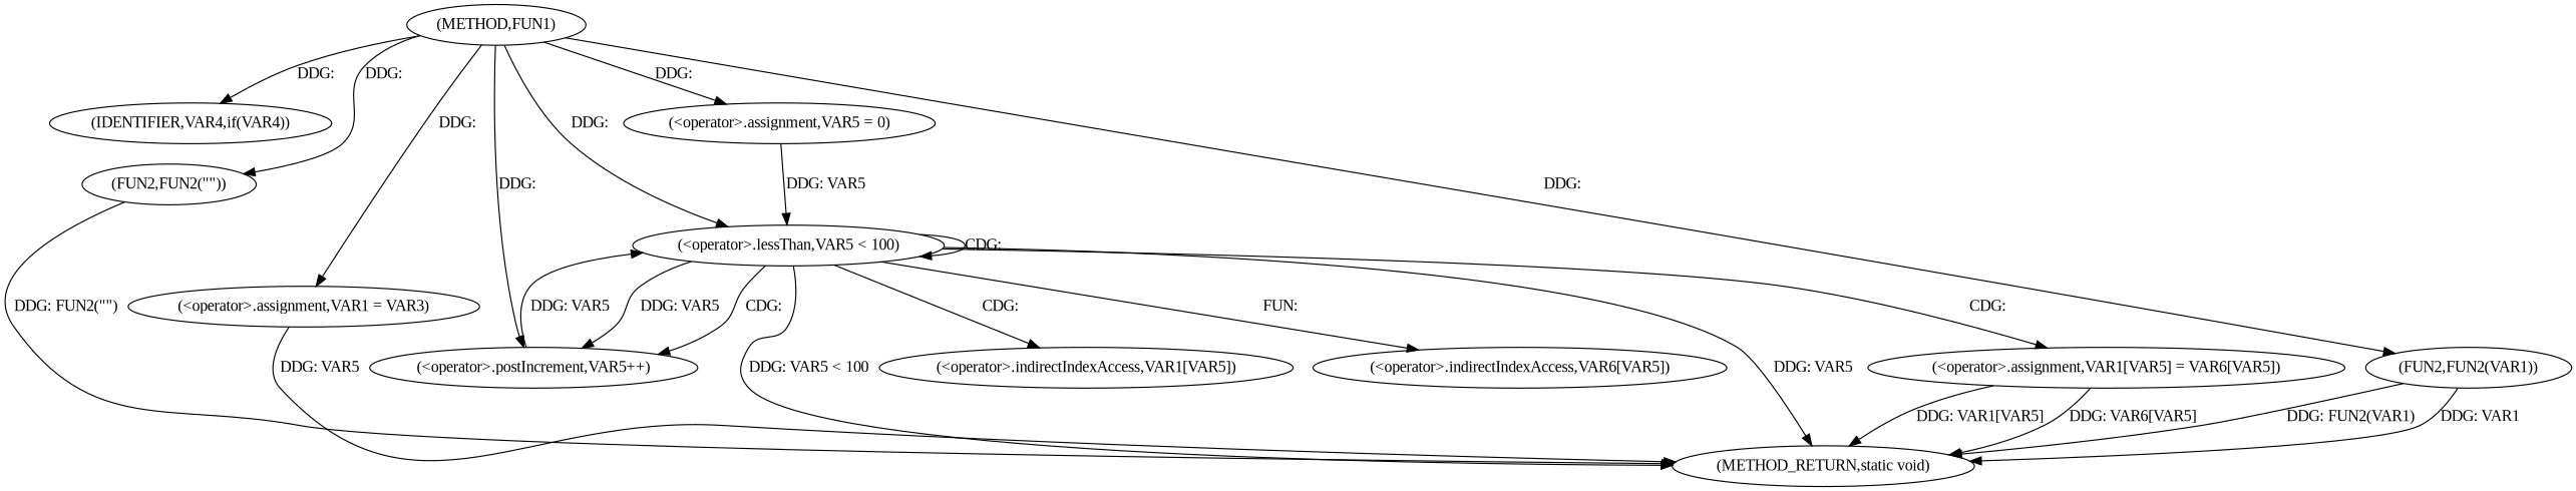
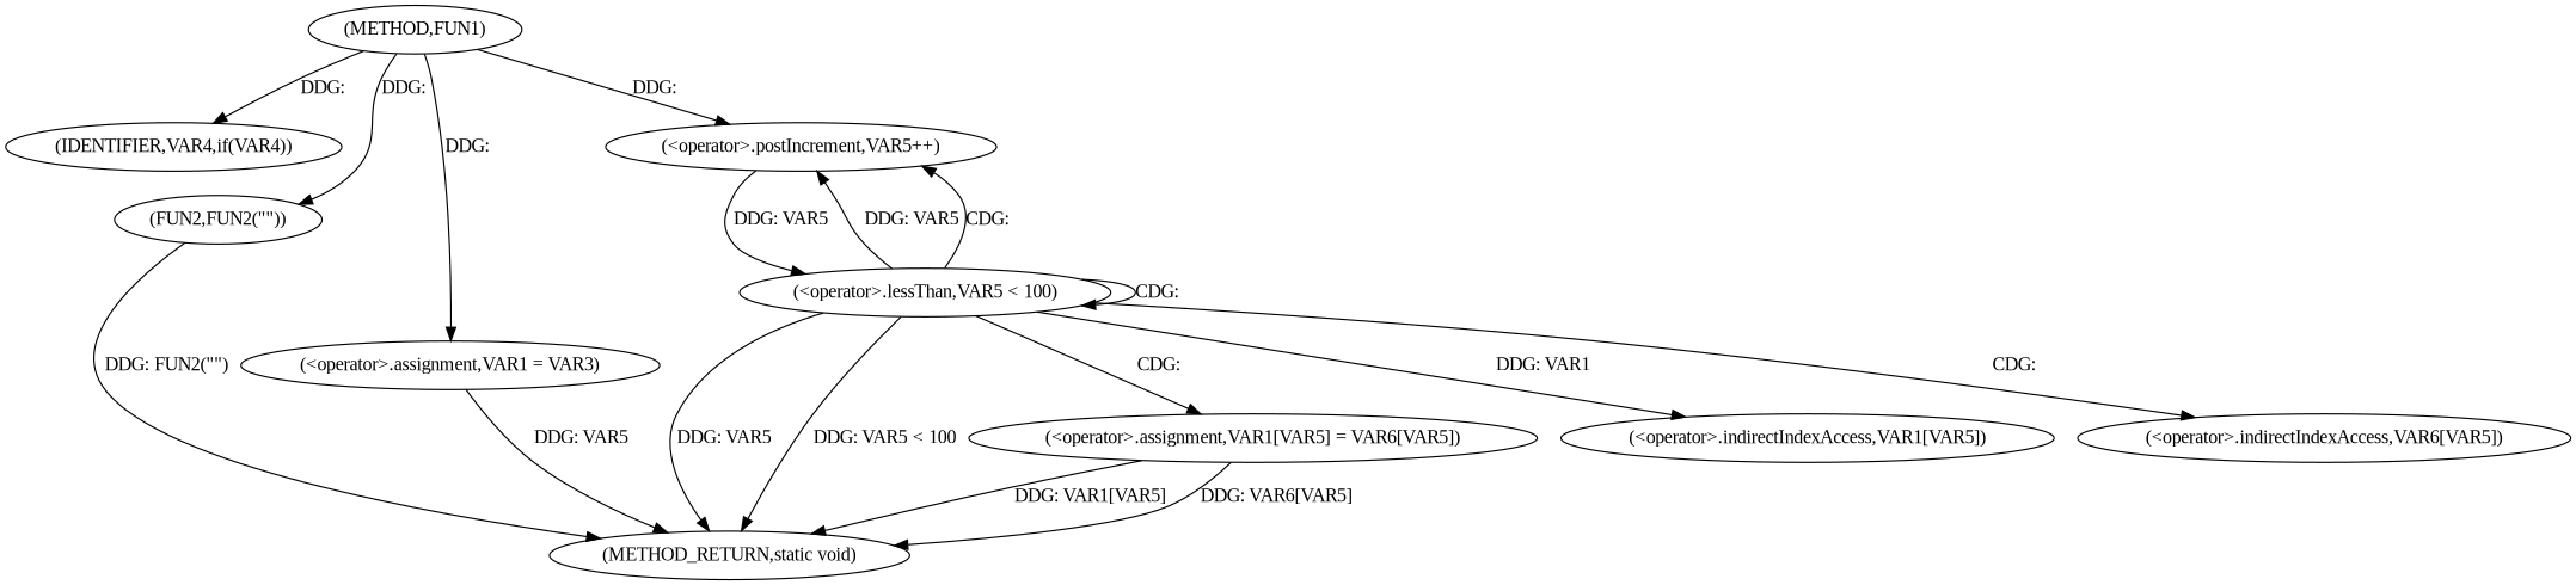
  digraph {
    fontname="Liberation Serif"
    node [fontname="Liberation Serif"]
    edge [fontname="Liberation Serif"]
    n1 [label="(METHOD,FUN1)"]
    n2 [label="(IDENTIFIER,VAR4,if(VAR4))"]
    n3 [label="(FUN2,FUN2(\"\"))"]
    n4 [label="(<operator>.assignment,VAR1 = VAR3)"]
-   n5 [label="(<operator>.assignment,VAR5 = 0)"]
    n6 [label="(<operator>.lessThan,VAR5 < 100)"]
    n7 [label="(<operator>.postIncrement,VAR5++)"]
-   n8 [label="(FUN2,FUN2(VAR1))"]
    n9 [label="(METHOD_RETURN,static void)"]
    n10 [label="(<operator>.assignment,VAR1[VAR5] = VAR6[VAR5])"]
    n11 [label="(<operator>.indirectIndexAccess,VAR1[VAR5])"]
    n12 [label="(<operator>.indirectIndexAccess,VAR6[VAR5])"]
    n1 -> n2 [label="DDG: "]
    n1 -> n3 [label="DDG: "]
    n1 -> n4 [label="DDG: "]
-   n1 -> n5 [label="DDG: "]
-   n1 -> n6 [label="DDG: "]
    n1 -> n7 [label="DDG: "]
-   n1 -> n8 [label="DDG: "]
    n3 -> n9 [label="DDG: FUN2(\"\")"]
    n4 -> n9 [label="DDG: VAR5"]
-   n5 -> n6 [label="DDG: VAR5"]
    n6 -> n6 [label="CDG: "]
    n6 -> n7 [label="DDG: VAR5"]
    n6 -> n7 [label="CDG: "]
    n6 -> n9 [label="DDG: VAR5"]
    n6 -> n9 [label="DDG: VAR5 < 100"]
    n6 -> n10 [label="CDG: "]
-   n6 -> n11 [label="CDG: "]
-   n6 -> n12 [label="FUN: "]
+   n6 -> n11 [label="DDG: VAR1"]
+   n6 -> n12 [label="CDG: "]
    n7 -> n6 [label="DDG: VAR5"]
-   n8 -> n9 [label="DDG: FUN2(VAR1)"]
-   n8 -> n9 [label="DDG: VAR1"]
    n10 -> n9 [label="DDG: VAR1[VAR5]"]
    n10 -> n9 [label="DDG: VAR6[VAR5]"]
  }
